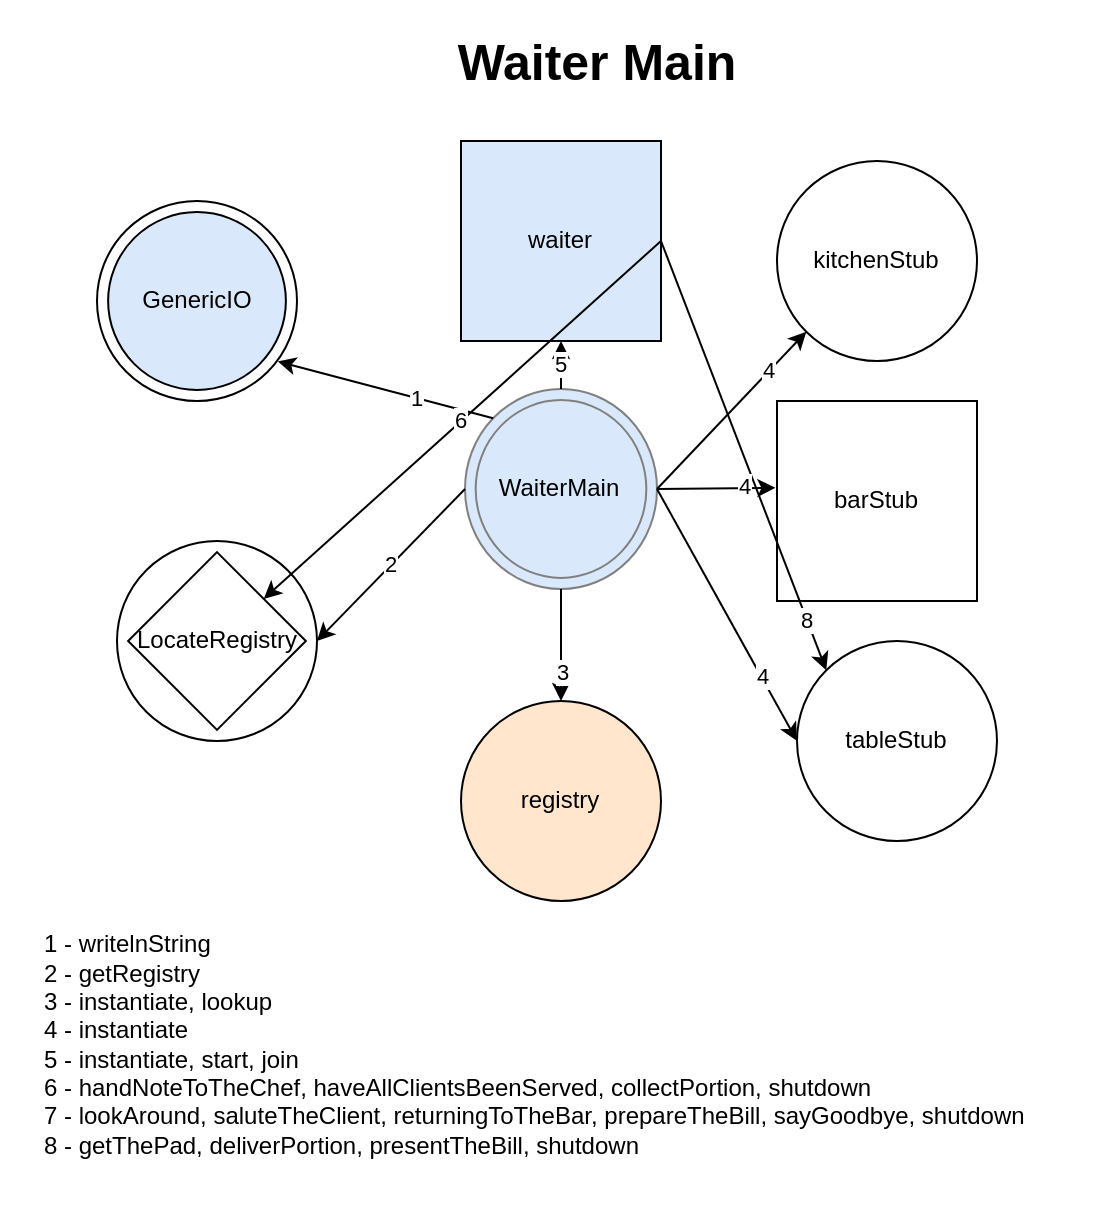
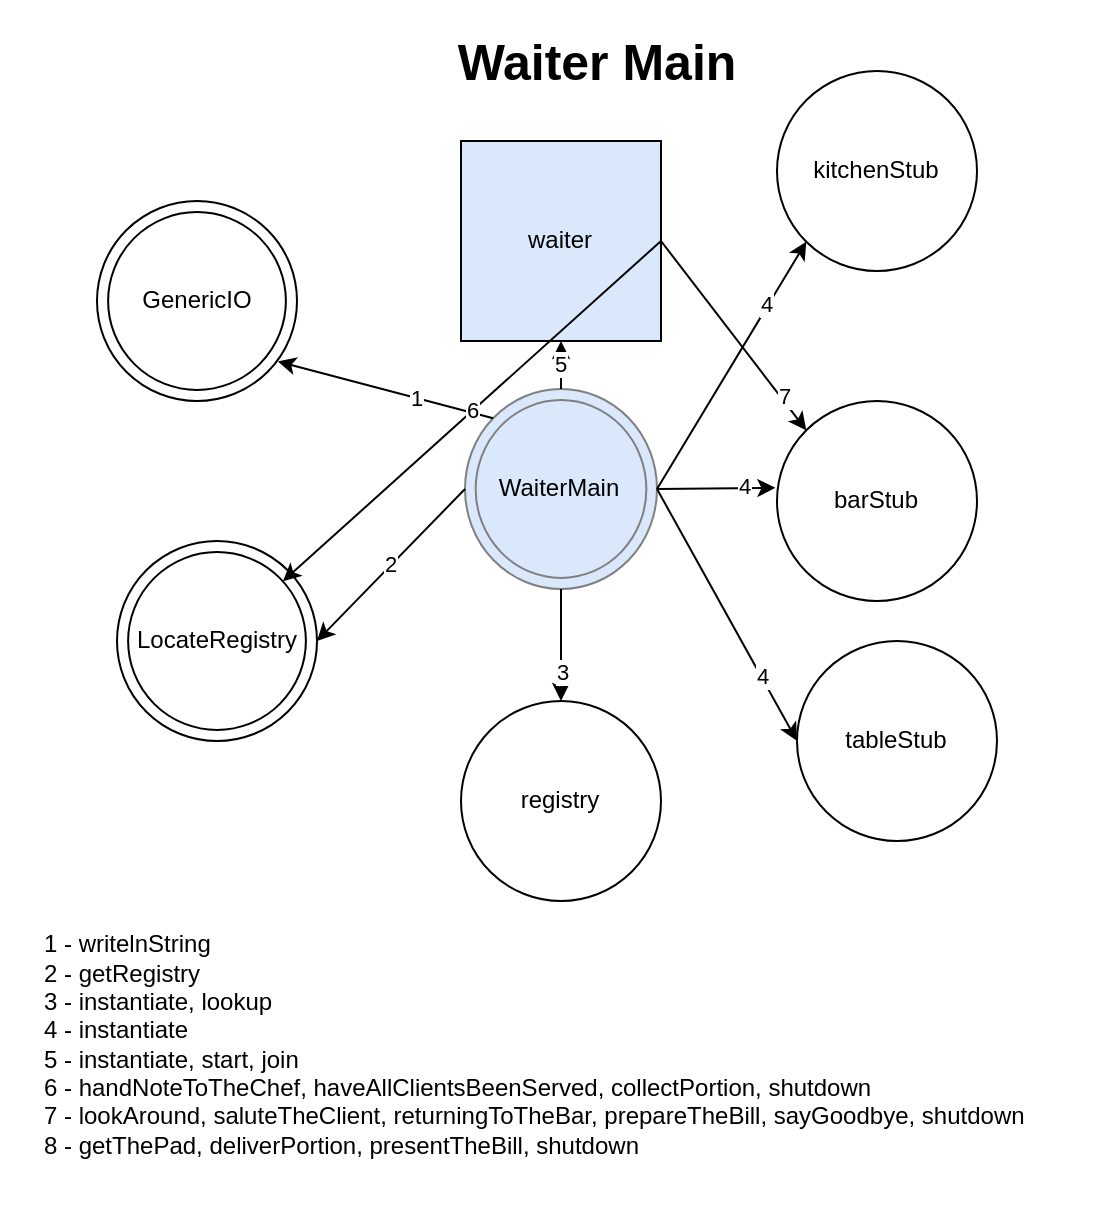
  <mxCell id="0" />
  <mxCell id="1" parent="0" />
  <mxCell id="2" value="&lt;div&gt;&lt;br&gt;&lt;/div&gt;&lt;div&gt;1 - writelnString&lt;br&gt;&lt;/div&gt;&lt;div&gt;2 - getRegistry&lt;/div&gt;&lt;div&gt;3 - instantiate, lookup&lt;br&gt;&lt;/div&gt;&lt;div&gt;4 - instantiate&lt;br&gt;&lt;/div&gt;&lt;div&gt;5 - instantiate, start, join&lt;/div&gt;6 -&amp;nbsp;handNoteToTheChef,&amp;nbsp;haveAllClientsBeenServed,&amp;nbsp;collectPortion, shutdown&lt;br&gt;7 -&amp;nbsp;lookAround,&amp;nbsp;saluteTheClient,&amp;nbsp;returningToTheBar,&amp;nbsp;prepareTheBill,&amp;nbsp;sayGoodbye, shutdown&lt;div&gt;8 -&amp;nbsp;getThePad,&amp;nbsp;deliverPortion,&amp;nbsp;presentTheBill, shutdown&lt;/div&gt;" style="text;html=1;strokeColor=none;fillColor=none;align=left;verticalAlign=middle;whiteSpace=wrap;rounded=0;" parent="1" vertex="1"><mxGeometry x="20" y="440" width="508" height="150" as="geometry" /></mxCell>
  <mxCell id="3" value="" style="group" parent="1" vertex="1" connectable="0"><mxGeometry x="232" y="194" width="96" height="100" as="geometry" /></mxCell>
  <mxCell id="4" value="&lt;div&gt;Main&lt;/div&gt;&lt;div&gt;Program&lt;/div&gt;" style="ellipse;whiteSpace=wrap;html=1;fillColor=#dae8fc;strokeColor=#808080;" parent="3" vertex="1"><mxGeometry width="96" height="100" as="geometry" /></mxCell>
  <mxCell id="5" value="&lt;div&gt;Waiter&lt;span style=&quot;background-color: initial;&quot;&gt;Main&lt;/span&gt;&lt;/div&gt;" style="ellipse;whiteSpace=wrap;html=1;fillColor=#dae8fc;strokeColor=#808080;" parent="3" vertex="1"><mxGeometry x="5.333" y="5.556" width="85.333" height="88.889" as="geometry" /></mxCell>
  <mxCell id="6" value="&lt;b&gt;&lt;font style=&quot;font-size: 25px;&quot;&gt;Waiter Main&lt;/font&gt;&lt;/b&gt;" style="text;html=1;align=center;verticalAlign=middle;resizable=0;points=[];autosize=1;strokeColor=none;fillColor=none;" parent="1" vertex="1"><mxGeometry x="223" y="20" width="150" height="20" as="geometry" /></mxCell>
  <mxCell id="7" value="" style="group" parent="1" vertex="1" connectable="0"><mxGeometry x="48" y="100" width="100" height="100" as="geometry" /></mxCell>
  <mxCell id="8" value="" style="ellipse;whiteSpace=wrap;html=1;aspect=fixed;" parent="7" vertex="1"><mxGeometry width="100" height="100" as="geometry" /></mxCell>
- <mxCell id="9" value="GenericIO" style="ellipse;whiteSpace=wrap;html=1;aspect=fixed;fillColor=#dae8fc;" parent="7" vertex="1"><mxGeometry x="5.556" y="5.556" width="88.889" height="88.889" as="geometry" /></mxCell>
+ <mxCell id="9" value="GenericIO" style="ellipse;whiteSpace=wrap;html=1;aspect=fixed;" parent="7" vertex="1"><mxGeometry x="5.556" y="5.556" width="88.889" height="88.889" as="geometry" /></mxCell>
  <mxCell id="10" value="" style="group" parent="1" vertex="1" connectable="0"><mxGeometry x="58" y="270" width="100" height="100" as="geometry" /></mxCell>
  <mxCell id="11" value="" style="ellipse;whiteSpace=wrap;html=1;aspect=fixed;" parent="10" vertex="1"><mxGeometry width="100" height="100" as="geometry" /></mxCell>
- <mxCell id="12" value="LocateRegistry" style="rhombus;whiteSpace=wrap;html=1;aspect=fixed;" parent="10" vertex="1"><mxGeometry x="5.556" y="5.556" width="88.889" height="88.889" as="geometry" /></mxCell>
- <mxCell id="13" value="registry" style="ellipse;whiteSpace=wrap;html=1;aspect=fixed;fillColor=#ffe6cc;" parent="1" vertex="1"><mxGeometry x="230" y="350" width="100" height="100" as="geometry" /></mxCell>
- <mxCell id="14" value="barStub" style="whiteSpace=wrap;html=1;aspect=fixed;rounded=0;" parent="1" vertex="1"><mxGeometry x="388" y="200" width="100" height="100" as="geometry" /></mxCell>
- <mxCell id="15" value="kitchenStub" style="ellipse;whiteSpace=wrap;html=1;aspect=fixed;" parent="1" vertex="1"><mxGeometry x="388" y="80" width="100" height="100" as="geometry" /></mxCell>
+ <mxCell id="12" value="LocateRegistry" style="ellipse;whiteSpace=wrap;html=1;aspect=fixed;" parent="10" vertex="1"><mxGeometry x="5.556" y="5.556" width="88.889" height="88.889" as="geometry" /></mxCell>
+ <mxCell id="13" value="registry" style="ellipse;whiteSpace=wrap;html=1;aspect=fixed;" parent="1" vertex="1"><mxGeometry x="230" y="350" width="100" height="100" as="geometry" /></mxCell>
+ <mxCell id="14" value="barStub" style="ellipse;whiteSpace=wrap;html=1;aspect=fixed;" parent="1" vertex="1"><mxGeometry x="388" y="200" width="100" height="100" as="geometry" /></mxCell>
+ <mxCell id="15" value="kitchenStub" style="ellipse;whiteSpace=wrap;html=1;aspect=fixed;" parent="1" vertex="1"><mxGeometry x="388" y="35" width="100" height="100" as="geometry" /></mxCell>
  <mxCell id="16" value="" style="endArrow=classic;html=1;rounded=0;exitX=0;exitY=0;exitDx=0;exitDy=0;entryX=0.955;entryY=0.84;entryDx=0;entryDy=0;entryPerimeter=0;" parent="1" source="4" target="9" edge="1"><mxGeometry width="50" height="50" relative="1" as="geometry"><mxPoint x="-42" y="360" as="sourcePoint" /><mxPoint x="8" y="310" as="targetPoint" /></mxGeometry></mxCell>
  <mxCell id="17" value="1" style="edgeLabel;html=1;align=center;verticalAlign=middle;resizable=0;points=[];" parent="16" vertex="1" connectable="0"><mxGeometry x="-0.286" relative="1" as="geometry"><mxPoint as="offset" /></mxGeometry></mxCell>
  <mxCell id="18" value="2" style="endArrow=classic;html=1;rounded=0;exitX=0;exitY=0.5;exitDx=0;exitDy=0;entryX=1;entryY=0.5;entryDx=0;entryDy=0;" parent="1" source="4" target="11" edge="1"><mxGeometry width="50" height="50" relative="1" as="geometry"><mxPoint x="-82" y="380" as="sourcePoint" /><mxPoint x="158" y="244" as="targetPoint" /></mxGeometry></mxCell>
  <mxCell id="19" value="" style="endArrow=classic;html=1;rounded=0;entryX=0.5;entryY=0;entryDx=0;entryDy=0;exitX=0.5;exitY=1;exitDx=0;exitDy=0;" parent="1" source="4" target="13" edge="1"><mxGeometry width="50" height="50" relative="1" as="geometry"><mxPoint x="298" y="310" as="sourcePoint" /><mxPoint x="158" y="364" as="targetPoint" /></mxGeometry></mxCell>
  <mxCell id="20" value="3" style="edgeLabel;html=1;align=center;verticalAlign=middle;resizable=0;points=[];" parent="19" vertex="1" connectable="0"><mxGeometry x="0.469" relative="1" as="geometry"><mxPoint as="offset" /></mxGeometry></mxCell>
  <mxCell id="21" value="tableStub" style="ellipse;whiteSpace=wrap;html=1;aspect=fixed;" parent="1" vertex="1"><mxGeometry x="398" y="320" width="100" height="100" as="geometry" /></mxCell>
  <mxCell id="22" value="waiter" style="whiteSpace=wrap;html=1;aspect=fixed;fillColor=#dae8fc;rounded=0;" parent="1" vertex="1"><mxGeometry x="230" y="70" width="100" height="100" as="geometry" /></mxCell>
  <mxCell id="23" value="5" style="endArrow=classic;html=1;rounded=0;exitX=0.5;exitY=0;exitDx=0;exitDy=0;entryX=0.5;entryY=1;entryDx=0;entryDy=0;" parent="1" source="4" target="22" edge="1"><mxGeometry width="50" height="50" relative="1" as="geometry"><mxPoint x="-52" y="410" as="sourcePoint" /><mxPoint x="-2" y="360" as="targetPoint" /></mxGeometry></mxCell>
  <mxCell id="24" value="6" style="endArrow=classic;html=1;rounded=0;exitX=1;exitY=0.5;exitDx=0;exitDy=0;" parent="1" source="22" target="12" edge="1"><mxGeometry width="50" height="50" relative="1" as="geometry"><mxPoint x="378" y="490" as="sourcePoint" /><mxPoint x="428" y="440" as="targetPoint" /></mxGeometry></mxCell>
- <mxCell id="27" value="" style="endArrow=classic;html=1;rounded=0;exitX=1;exitY=0.5;exitDx=0;exitDy=0;entryX=0;entryY=0;entryDx=0;entryDy=0;" parent="1" source="22" target="21" edge="1"><mxGeometry width="50" height="50" relative="1" as="geometry"><mxPoint x="-62" y="380" as="sourcePoint" /><mxPoint x="-12" y="330" as="targetPoint" /></mxGeometry></mxCell>
- <mxCell id="28" value="8" style="edgeLabel;html=1;align=center;verticalAlign=middle;resizable=0;points=[];" parent="27" vertex="1" connectable="0"><mxGeometry x="0.764" relative="1" as="geometry"><mxPoint as="offset" /></mxGeometry></mxCell>
+ <mxCell id="25" value="" style="endArrow=classic;html=1;rounded=0;exitX=1;exitY=0.5;exitDx=0;exitDy=0;entryX=0;entryY=0;entryDx=0;entryDy=0;" parent="1" source="22" target="14" edge="1"><mxGeometry width="50" height="50" relative="1" as="geometry"><mxPoint x="-102" y="240" as="sourcePoint" /><mxPoint x="-52" y="190" as="targetPoint" /></mxGeometry></mxCell>
+ <mxCell id="26" value="7" style="edgeLabel;html=1;align=center;verticalAlign=middle;resizable=0;points=[];" parent="25" vertex="1" connectable="0"><mxGeometry x="0.654" y="1" relative="1" as="geometry"><mxPoint as="offset" /></mxGeometry></mxCell>
  <mxCell id="29" value="" style="endArrow=classic;html=1;rounded=0;exitX=1;exitY=0.5;exitDx=0;exitDy=0;entryX=-0.008;entryY=0.434;entryDx=0;entryDy=0;entryPerimeter=0;" parent="1" source="4" target="14" edge="1"><mxGeometry width="50" height="50" relative="1" as="geometry"><mxPoint x="98" y="450" as="sourcePoint" /><mxPoint x="148" y="400" as="targetPoint" /></mxGeometry></mxCell>
  <mxCell id="30" value="4" style="edgeLabel;html=1;align=center;verticalAlign=middle;resizable=0;points=[];" parent="29" vertex="1" connectable="0"><mxGeometry x="0.487" y="1" relative="1" as="geometry"><mxPoint as="offset" /></mxGeometry></mxCell>
  <mxCell id="31" value="" style="endArrow=classic;html=1;rounded=0;exitX=1;exitY=0.5;exitDx=0;exitDy=0;entryX=0;entryY=0.5;entryDx=0;entryDy=0;" parent="1" source="4" target="21" edge="1"><mxGeometry width="50" height="50" relative="1" as="geometry"><mxPoint x="338" y="254" as="sourcePoint" /><mxPoint x="368" y="380" as="targetPoint" /></mxGeometry></mxCell>
  <mxCell id="32" value="4" style="edgeLabel;html=1;align=center;verticalAlign=middle;resizable=0;points=[];" parent="31" vertex="1" connectable="0"><mxGeometry x="0.487" y="1" relative="1" as="geometry"><mxPoint as="offset" /></mxGeometry></mxCell>
  <mxCell id="33" value="" style="endArrow=classic;html=1;rounded=0;exitX=1;exitY=0.5;exitDx=0;exitDy=0;entryX=0;entryY=1;entryDx=0;entryDy=0;" parent="1" source="4" target="15" edge="1"><mxGeometry width="50" height="50" relative="1" as="geometry"><mxPoint x="348" y="264" as="sourcePoint" /><mxPoint x="407.2" y="263.4" as="targetPoint" /></mxGeometry></mxCell>
  <mxCell id="34" value="4" style="edgeLabel;html=1;align=center;verticalAlign=middle;resizable=0;points=[];" parent="33" vertex="1" connectable="0"><mxGeometry x="0.487" y="1" relative="1" as="geometry"><mxPoint as="offset" /></mxGeometry></mxCell>
